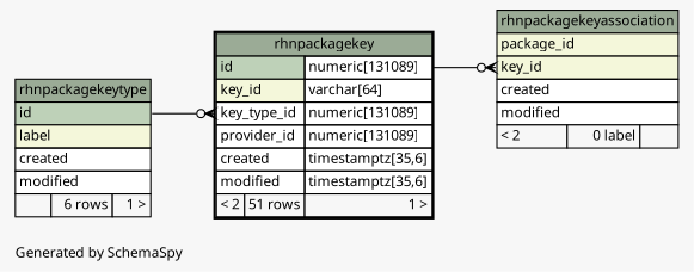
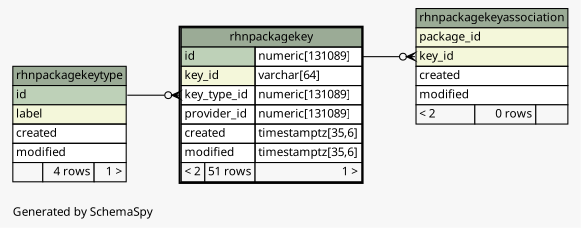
  digraph {
    bgcolor="#f7f7f7"
    fontname="Noto Sans"
    fontsize=11
    label="\nGenerated by SchemaSpy"
    labeljust=l
    nodesep=0.18
    rankdir=RL
    ranksep=0.46
    node [fontname="Noto Sans" fontsize=11 shape=plaintext]
    edge [arrowhead=none arrowsize=0.8 arrowtail=crowodot dir=back fontname="Noto Sans"]
    n1 [label=<     <TABLE BORDER="2" CELLBORDER="1" CELLSPACING="0" BGCOLOR="#ffffff">       <TR><TD COLSPAN="3" BGCOLOR="#9bab96" ALIGN="CENTER">rhnpackagekey</TD></TR>       <TR><TD PORT="id" COLSPAN="2" BGCOLOR="#bed1b8" ALIGN="LEFT">id</TD><TD PORT="id.type" ALIGN="LEFT">numeric[131089]</TD></TR>       <TR><TD PORT="key_id" COLSPAN="2" BGCOLOR="#f4f7da" ALIGN="LEFT">key_id</TD><TD PORT="key_id.type" ALIGN="LEFT">varchar[64]</TD></TR>       <TR><TD PORT="key_type_id" COLSPAN="2" ALIGN="LEFT">key_type_id</TD><TD PORT="key_type_id.type" ALIGN="LEFT">numeric[131089]</TD></TR>       <TR><TD PORT="provider_id" COLSPAN="2" ALIGN="LEFT">provider_id</TD><TD PORT="provider_id.type" ALIGN="LEFT">numeric[131089]</TD></TR>       <TR><TD PORT="created" COLSPAN="2" ALIGN="LEFT">created</TD><TD PORT="created.type" ALIGN="LEFT">timestamptz[35,6]</TD></TR>       <TR><TD PORT="modified" COLSPAN="2" ALIGN="LEFT">modified</TD><TD PORT="modified.type" ALIGN="LEFT">timestamptz[35,6]</TD></TR>       <TR><TD ALIGN="LEFT" BGCOLOR="#f7f7f7">&lt; 2</TD><TD ALIGN="RIGHT" BGCOLOR="#f7f7f7">51 rows</TD><TD ALIGN="RIGHT" BGCOLOR="#f7f7f7">1 &gt;</TD></TR>     </TABLE>>]
-   n2 [label=<     <TABLE BORDER="0" CELLBORDER="1" CELLSPACING="0" BGCOLOR="#ffffff">       <TR><TD COLSPAN="3" BGCOLOR="#9bab96" ALIGN="CENTER">rhnpackagekeytype</TD></TR>       <TR><TD PORT="id" COLSPAN="3" BGCOLOR="#bed1b8" ALIGN="LEFT">id</TD></TR>       <TR><TD PORT="label" COLSPAN="3" BGCOLOR="#f4f7da" ALIGN="LEFT">label</TD></TR>       <TR><TD PORT="created" COLSPAN="3" ALIGN="LEFT">created</TD></TR>       <TR><TD PORT="modified" COLSPAN="3" ALIGN="LEFT">modified</TD></TR>       <TR><TD ALIGN="LEFT" BGCOLOR="#f7f7f7">  </TD><TD ALIGN="RIGHT" BGCOLOR="#f7f7f7">6 rows</TD><TD ALIGN="RIGHT" BGCOLOR="#f7f7f7">1 &gt;</TD></TR>     </TABLE>>]
-   n3 [label=<     <TABLE BORDER="0" CELLBORDER="1" CELLSPACING="0" BGCOLOR="#ffffff">       <TR><TD COLSPAN="3" BGCOLOR="#9bab96" ALIGN="CENTER">rhnpackagekeyassociation</TD></TR>       <TR><TD PORT="package_id" COLSPAN="3" BGCOLOR="#f4f7da" ALIGN="LEFT">package_id</TD></TR>       <TR><TD PORT="key_id" COLSPAN="3" BGCOLOR="#f4f7da" ALIGN="LEFT">key_id</TD></TR>       <TR><TD PORT="created" COLSPAN="3" ALIGN="LEFT">created</TD></TR>       <TR><TD PORT="modified" COLSPAN="3" ALIGN="LEFT">modified</TD></TR>       <TR><TD ALIGN="LEFT" BGCOLOR="#f7f7f7">&lt; 2</TD><TD ALIGN="RIGHT" BGCOLOR="#f7f7f7">0 label</TD><TD ALIGN="RIGHT" BGCOLOR="#f7f7f7">  </TD></TR>     </TABLE>>]
+   n2 [label=<     <TABLE BORDER="0" CELLBORDER="1" CELLSPACING="0" BGCOLOR="#ffffff">       <TR><TD COLSPAN="3" BGCOLOR="#9bab96" ALIGN="CENTER">rhnpackagekeytype</TD></TR>       <TR><TD PORT="id" COLSPAN="3" BGCOLOR="#bed1b8" ALIGN="LEFT">id</TD></TR>       <TR><TD PORT="label" COLSPAN="3" BGCOLOR="#f4f7da" ALIGN="LEFT">label</TD></TR>       <TR><TD PORT="created" COLSPAN="3" ALIGN="LEFT">created</TD></TR>       <TR><TD PORT="modified" COLSPAN="3" ALIGN="LEFT">modified</TD></TR>       <TR><TD ALIGN="LEFT" BGCOLOR="#f7f7f7">  </TD><TD ALIGN="RIGHT" BGCOLOR="#f7f7f7">4 rows</TD><TD ALIGN="RIGHT" BGCOLOR="#f7f7f7">1 &gt;</TD></TR>     </TABLE>>]
+   n3 [label=<     <TABLE BORDER="0" CELLBORDER="1" CELLSPACING="0" BGCOLOR="#ffffff">       <TR><TD COLSPAN="3" BGCOLOR="#9bab96" ALIGN="CENTER">rhnpackagekeyassociation</TD></TR>       <TR><TD PORT="package_id" COLSPAN="3" BGCOLOR="#f4f7da" ALIGN="LEFT">package_id</TD></TR>       <TR><TD PORT="key_id" COLSPAN="3" BGCOLOR="#f4f7da" ALIGN="LEFT">key_id</TD></TR>       <TR><TD PORT="created" COLSPAN="3" ALIGN="LEFT">created</TD></TR>       <TR><TD PORT="modified" COLSPAN="3" ALIGN="LEFT">modified</TD></TR>       <TR><TD ALIGN="LEFT" BGCOLOR="#f7f7f7">&lt; 2</TD><TD ALIGN="RIGHT" BGCOLOR="#f7f7f7">0 rows</TD><TD ALIGN="RIGHT" BGCOLOR="#f7f7f7">  </TD></TR>     </TABLE>>]
    n1 -> n2 [headport="id:e" tailport="key_type_id:w"]
    n3 -> n1 [headport="id.type:e" tailport="key_id:w"]
  }
